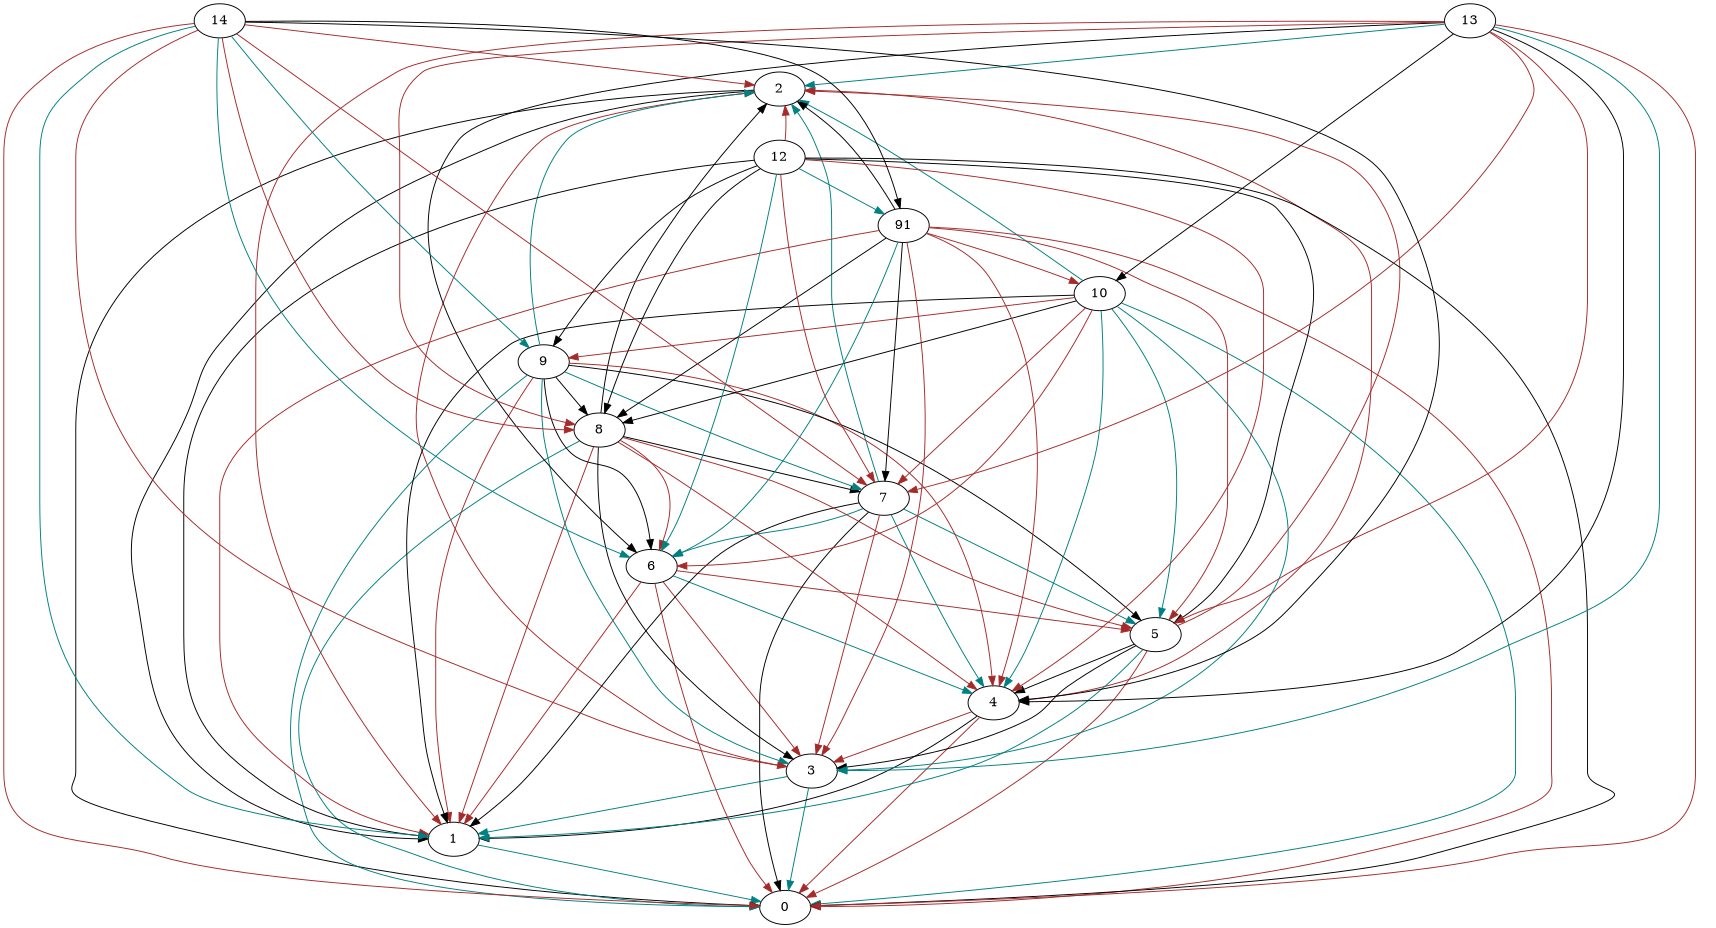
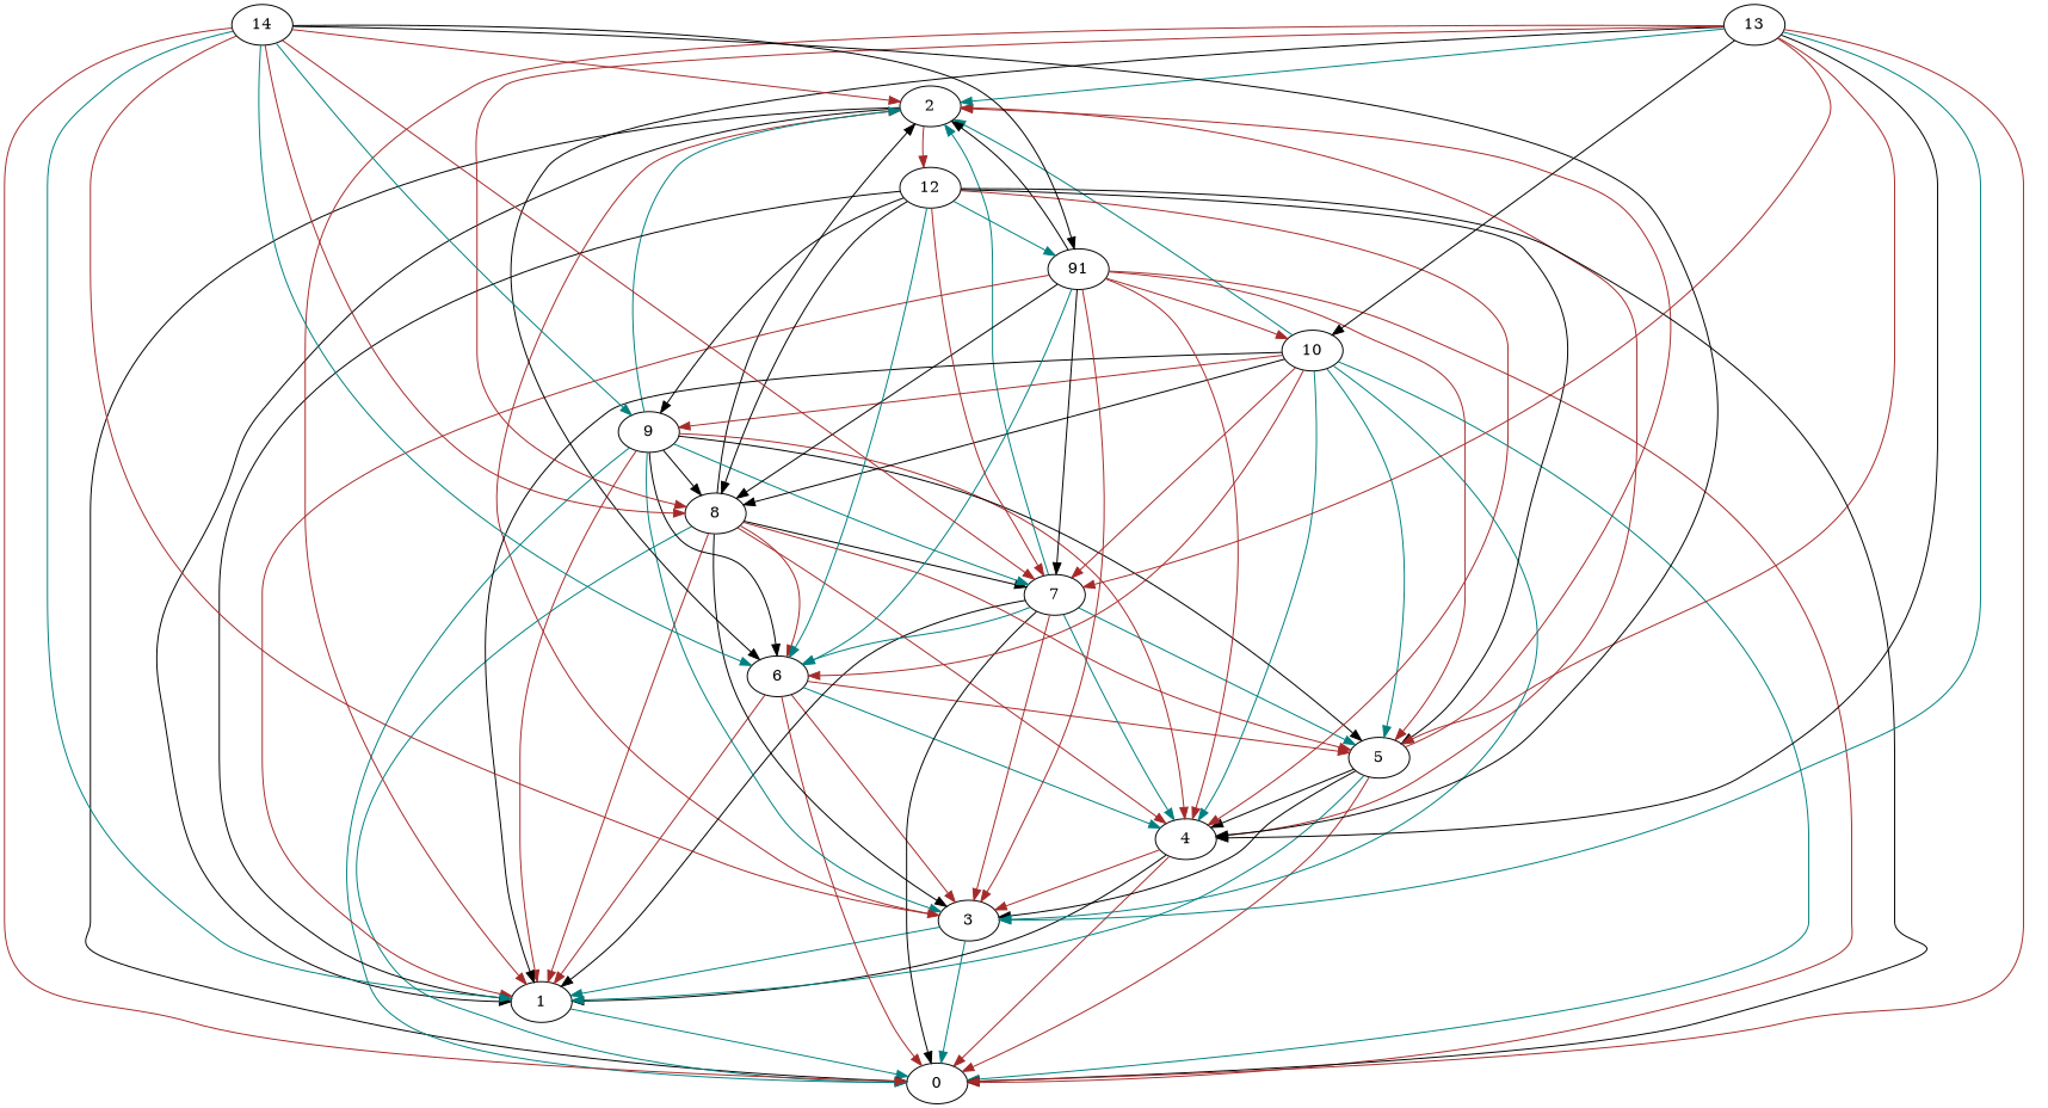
  digraph {
    edge [color=brown]
    1
    0
    2
    3
    4
    5
    6
    7
    8
    9
    10
    n12 [label=91]
    12
    13
    14
    1 -> 0 [color=teal]
    2 -> 1 [color=black]
    2 -> 0 [color=black]
    3 -> 1 [color=teal]
    3 -> 0 [color=teal]
    3 -> 2
    4 -> 1 [color=black]
    4 -> 0
    4 -> 2
    4 -> 3
    5 -> 1 [color=teal]
    5 -> 0
    5 -> 2
    5 -> 3 [color=black]
    5 -> 4 [color=black]
    6 -> 1
    6 -> 0
    6 -> 3
    6 -> 4 [color=teal]
    6 -> 5
    7 -> 1 [color=black]
    7 -> 0 [color=black]
    7 -> 2 [color=teal]
    7 -> 3
    7 -> 4 [color=teal]
    7 -> 5 [color=teal]
    7 -> 6 [color=teal]
    8 -> 1
    8 -> 0 [color=teal]
    8 -> 2 [color=black]
    8 -> 3 [color=black]
    8 -> 4
    8 -> 5
    8 -> 6
    8 -> 7 [color=black]
    9 -> 1
    9 -> 0 [color=teal]
    9 -> 2 [color=teal]
    9 -> 3 [color=teal]
    9 -> 4
    9 -> 5 [color=black]
    9 -> 6 [color=black]
    9 -> 7 [color=teal]
    9 -> 8 [color=black]
    10 -> 1 [color=black]
    10 -> 0 [color=teal]
    10 -> 2 [color=teal]
    10 -> 3 [color=teal]
    10 -> 4 [color=teal]
    10 -> 5 [color=teal]
    10 -> 6
    10 -> 7
    10 -> 8 [color=black]
    10 -> 9
    n12 -> 1
    n12 -> 0
    n12 -> 2 [color=black]
    n12 -> 3
    n12 -> 4
    n12 -> 5
    n12 -> 6 [color=teal]
    n12 -> 7 [color=black]
    n12 -> 8 [color=black]
    n12 -> 10
    12 -> 1 [color=black]
    12 -> 0 [color=black]
-   12 -> 2
+   2 -> 12
    12 -> 4
    12 -> 5 [color=black]
    12 -> 6 [color=teal]
    12 -> 7
    12 -> 8 [color=black]
    12 -> 9 [color=black]
    12 -> n12 [color=teal]
    13 -> 1
    13 -> 0
    13 -> 2 [color=teal]
    13 -> 3 [color=teal]
    13 -> 4 [color=black]
    13 -> 5
    13 -> 6 [color=black]
    13 -> 7
    13 -> 8
    13 -> 10 [color=black]
    14 -> 1 [color=teal]
    14 -> 0
    14 -> 2
    14 -> 3
    14 -> 4 [color=black]
    14 -> 6 [color=teal]
    14 -> 7
    14 -> 8
    14 -> 9 [color=teal]
    14 -> n12 [color=black]
  }
